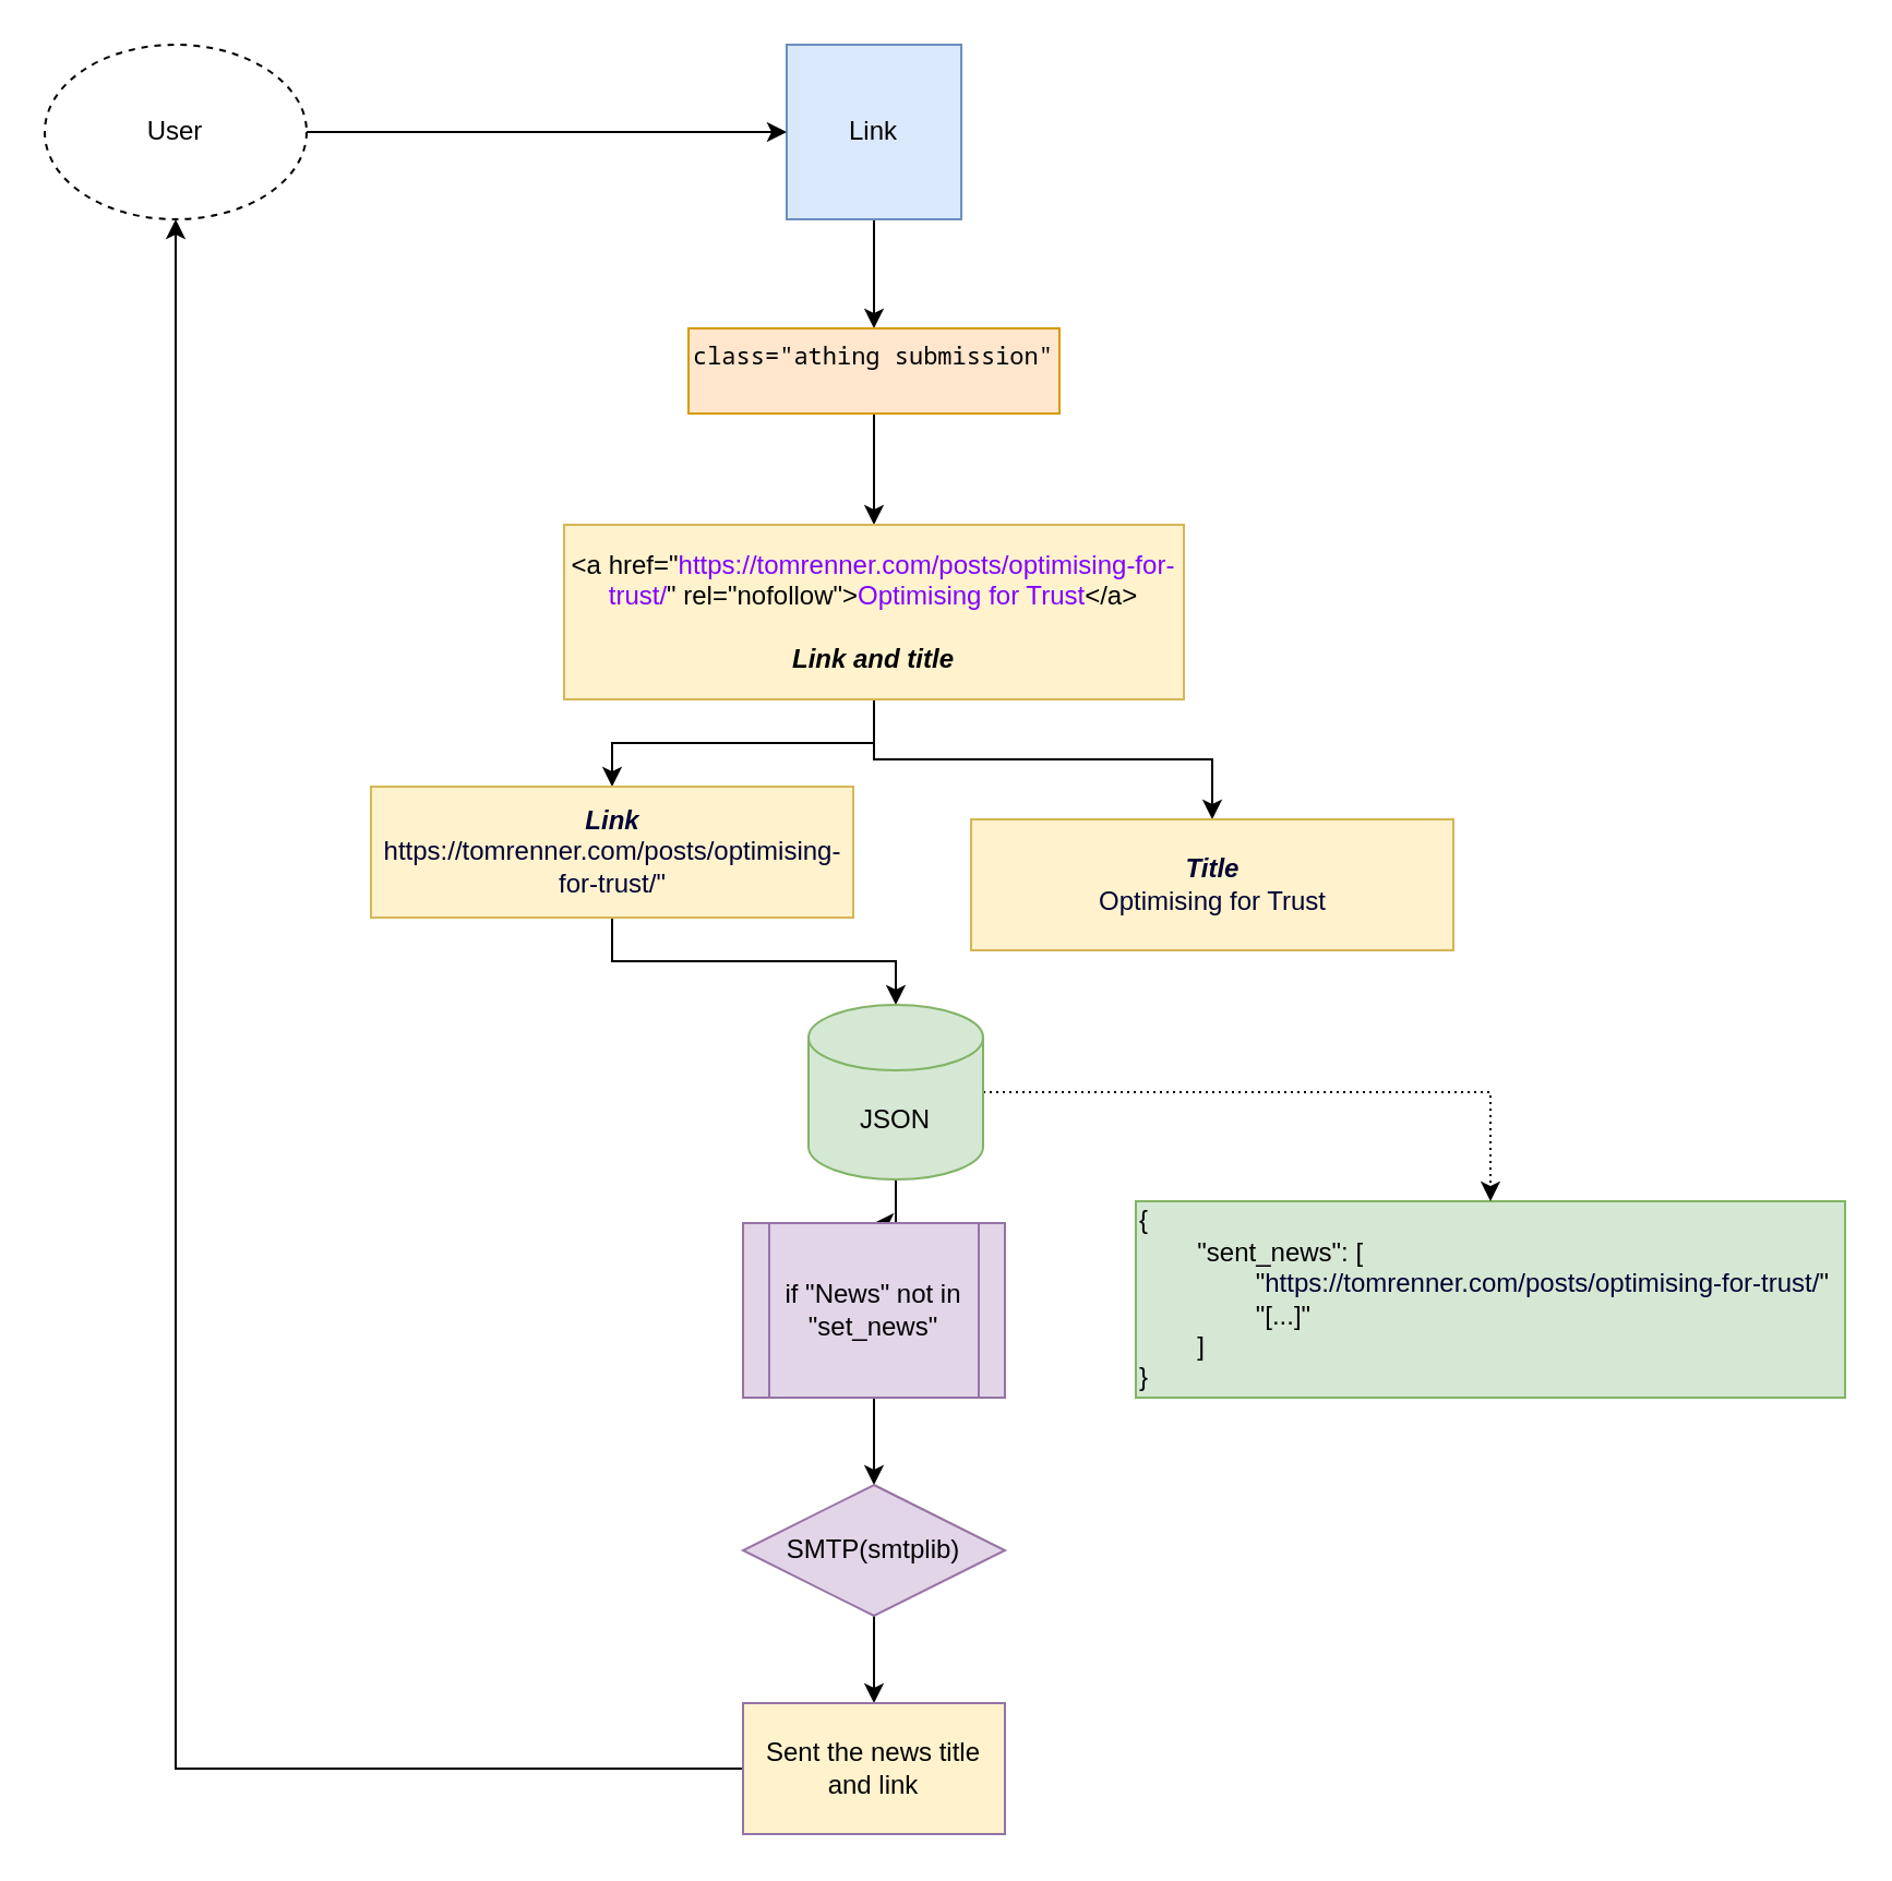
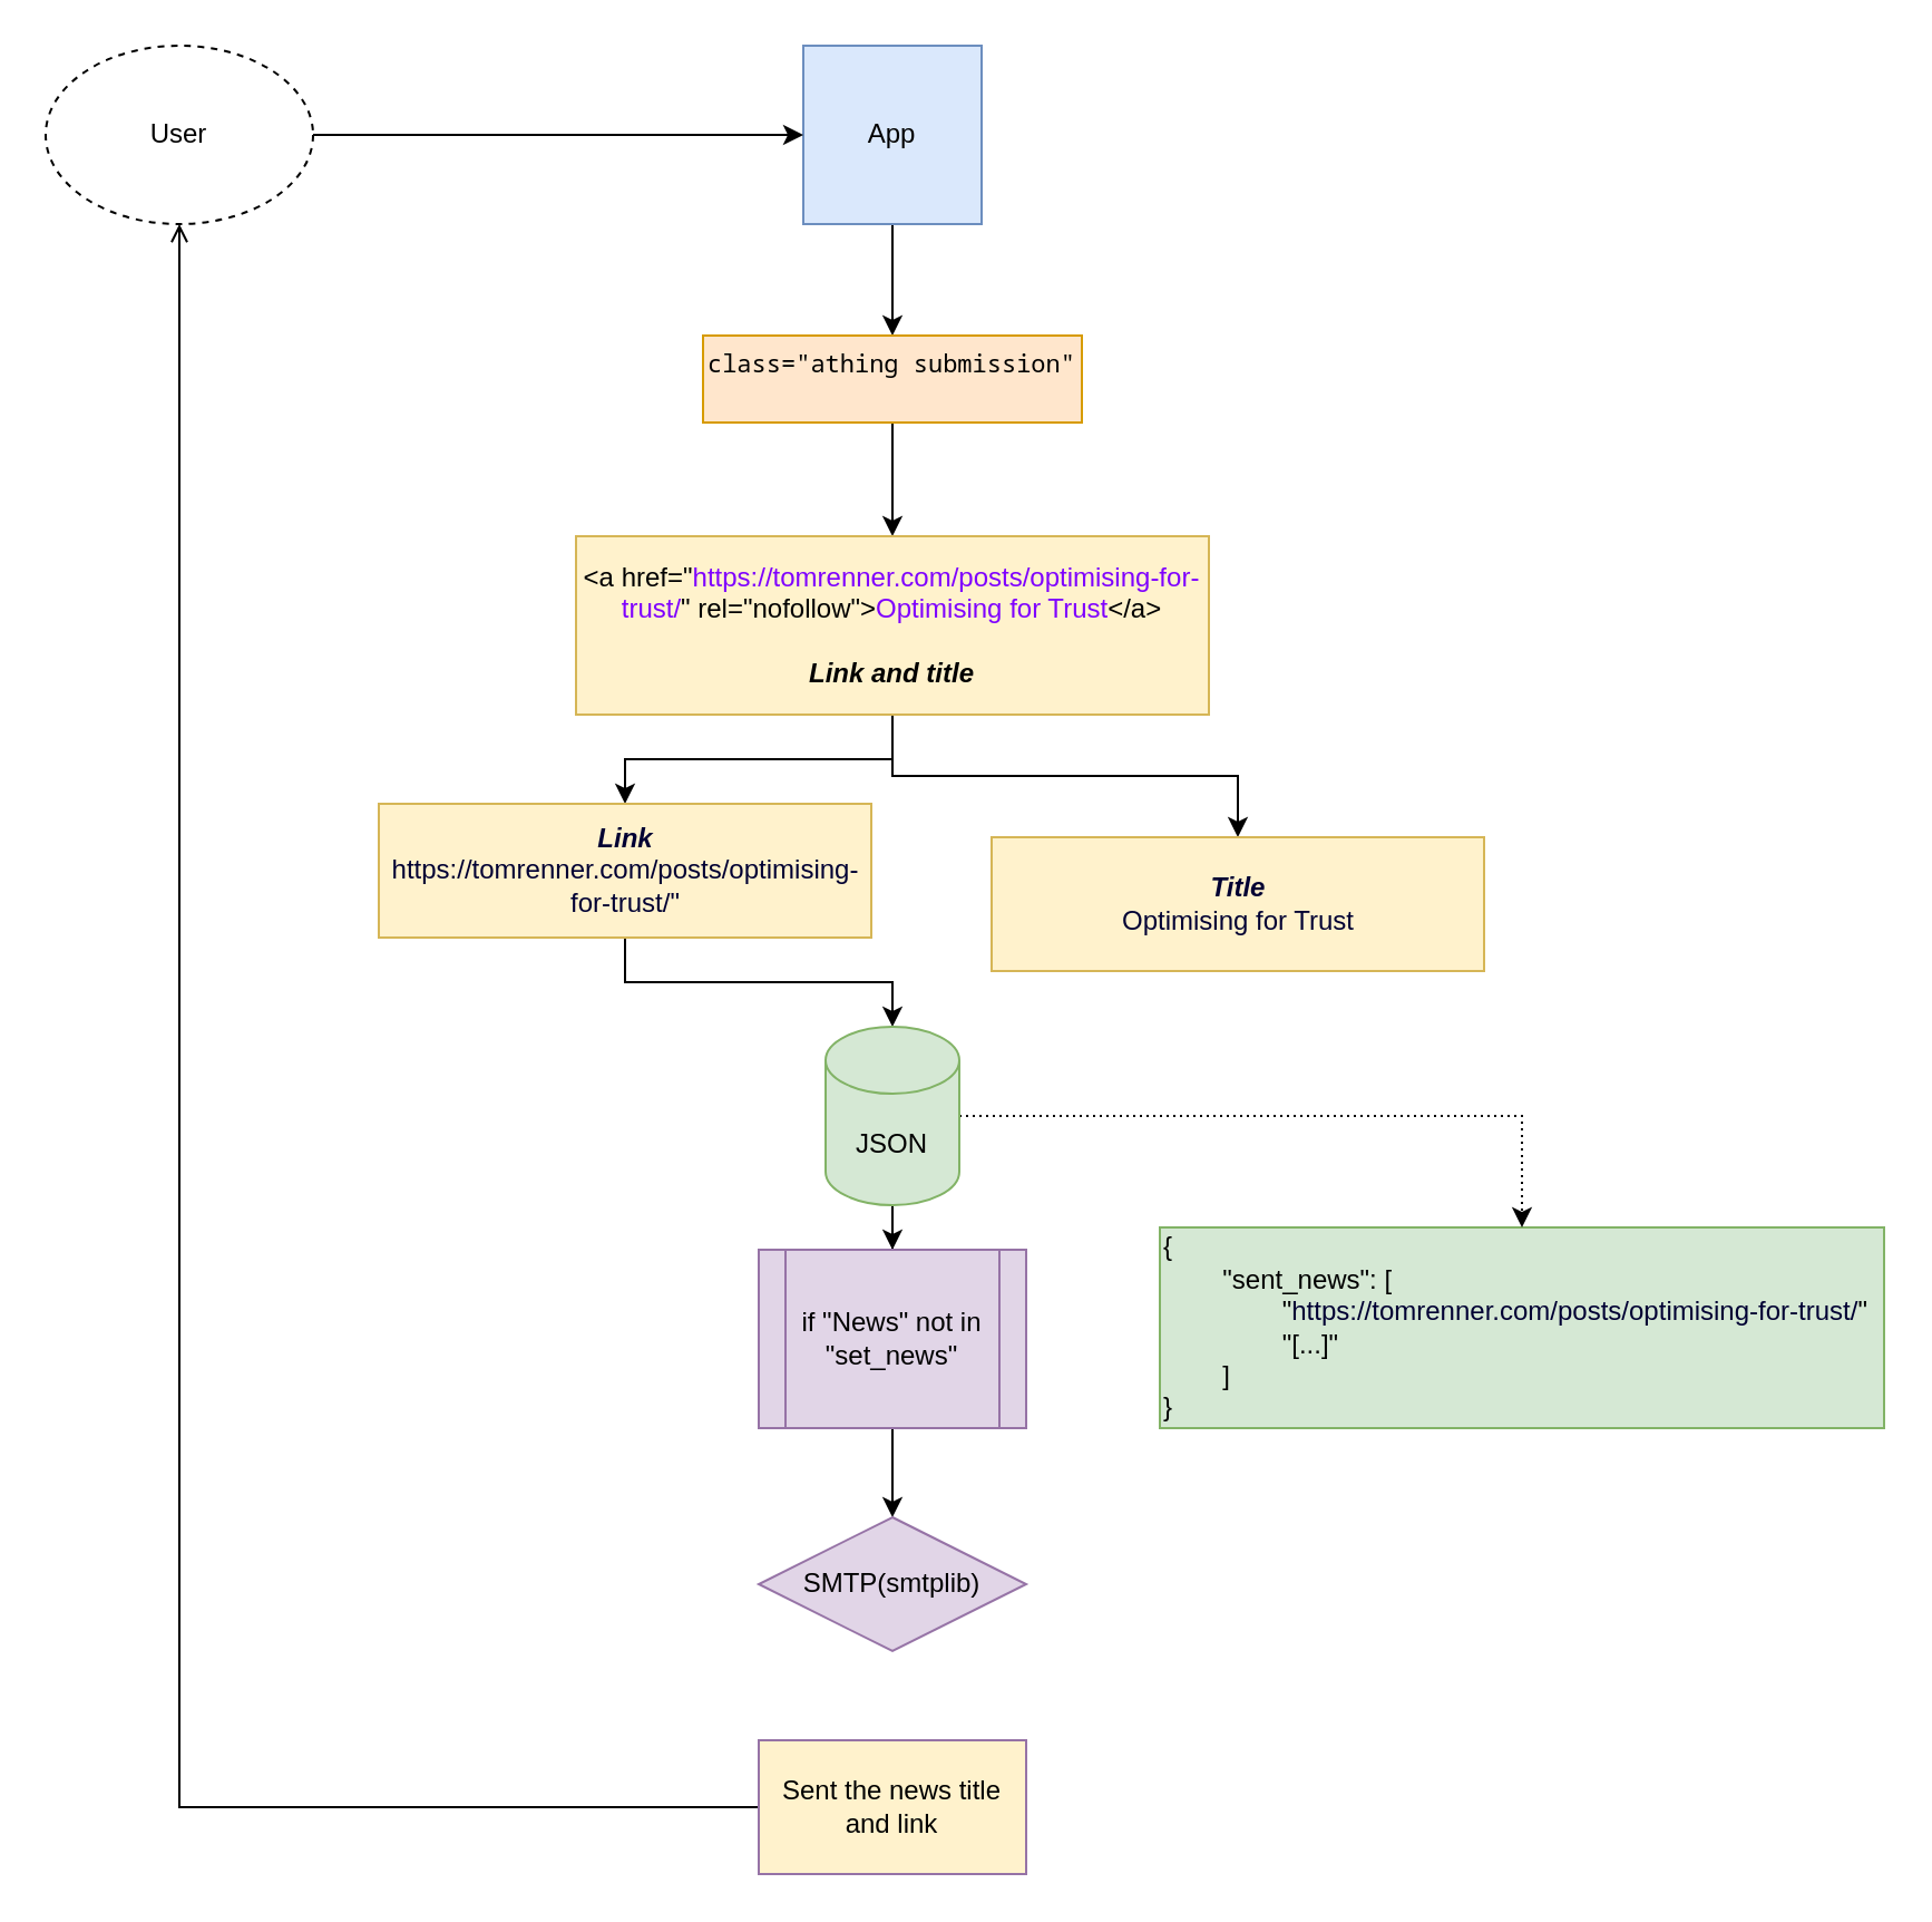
  <mxCell id="0" />
  <mxCell id="1" parent="0" />
  <mxCell id="2" style="edgeStyle=orthogonalEdgeStyle;rounded=0;orthogonalLoop=1;jettySize=auto;html=1;entryX=0.5;entryY=0;entryDx=0;entryDy=0;" parent="1" source="3" target="5" edge="1"><mxGeometry relative="1" as="geometry" /></mxCell>
- <mxCell id="3" value="Link" style="whiteSpace=wrap;html=1;aspect=fixed;fillColor=#dae8fc;strokeColor=#6c8ebf;" parent="1" vertex="1"><mxGeometry x="360" y="20" width="80" height="80" as="geometry" /></mxCell>
+ <mxCell id="3" value="App" style="whiteSpace=wrap;html=1;aspect=fixed;fillColor=#dae8fc;strokeColor=#6c8ebf;" parent="1" vertex="1"><mxGeometry x="360" y="20" width="80" height="80" as="geometry" /></mxCell>
  <mxCell id="4" value="" style="edgeStyle=orthogonalEdgeStyle;rounded=0;orthogonalLoop=1;jettySize=auto;html=1;" parent="1" source="5" target="8" edge="1"><mxGeometry relative="1" as="geometry" /></mxCell>
  <mxCell id="5" value="&lt;div&gt;&lt;span style=&quot;font-family: &amp;quot;Noto Sans Mono&amp;quot;, &amp;quot;DejaVu Sans Mono&amp;quot;, monospace; font-size: 11px; font-style: normal; font-variant-ligatures: normal; font-variant-caps: normal; font-weight: 400; letter-spacing: normal; orphans: 2; text-align: left; text-indent: 0px; text-transform: none; widows: 2; word-spacing: 0px; -webkit-text-stroke-width: 0px; white-space: pre-wrap; text-decoration-thickness: initial; text-decoration-style: initial; text-decoration-color: initial; float: none; display: inline !important;&quot;&gt;&lt;font style=&quot;color: rgb(0, 0, 0);&quot;&gt;class=&quot;&lt;/font&gt;&lt;/span&gt;&lt;span style=&quot;color: light-dark(rgb(0, 0, 0), rgb(237, 237, 237)); font-family: &amp;quot;Noto Sans Mono&amp;quot;, &amp;quot;DejaVu Sans Mono&amp;quot;, monospace; font-size: 11px; text-align: left; white-space-collapse: preserve; background-color: transparent;&quot;&gt;athing submission&quot;&lt;/span&gt;&lt;/div&gt;&lt;div&gt;&lt;br&gt;&lt;/div&gt;" style="rounded=0;whiteSpace=wrap;html=1;fillColor=#ffe6cc;strokeColor=#d79b00;" parent="1" vertex="1"><mxGeometry x="315" y="150" width="170" height="39" as="geometry" /></mxCell>
  <mxCell id="6" style="edgeStyle=orthogonalEdgeStyle;rounded=0;orthogonalLoop=1;jettySize=auto;html=1;exitX=0.5;exitY=1;exitDx=0;exitDy=0;entryX=0.5;entryY=0;entryDx=0;entryDy=0;" parent="1" source="8" target="10" edge="1"><mxGeometry relative="1" as="geometry" /></mxCell>
  <mxCell id="7" style="edgeStyle=orthogonalEdgeStyle;rounded=0;orthogonalLoop=1;jettySize=auto;html=1;exitX=0.5;exitY=1;exitDx=0;exitDy=0;entryX=0.5;entryY=0;entryDx=0;entryDy=0;" parent="1" source="8" target="11" edge="1"><mxGeometry relative="1" as="geometry" /></mxCell>
  <mxCell id="8" value="&lt;div&gt;&amp;lt;a href=&quot;&lt;font style=&quot;color: rgb(127, 0, 255);&quot;&gt;https://tomrenner.com/posts/optimising-for-trust/&lt;/font&gt;&quot; rel=&quot;nofollow&quot;&amp;gt;&lt;font style=&quot;color: rgb(127, 0, 255);&quot;&gt;Optimising for Trust&lt;/font&gt;&amp;lt;/a&amp;gt;&lt;/div&gt;&lt;div&gt;&lt;br&gt;&lt;b&gt;&lt;i&gt;Link and title&lt;/i&gt;&lt;/b&gt;&lt;/div&gt;" style="rounded=0;whiteSpace=wrap;html=1;fillColor=#fff2cc;strokeColor=#d6b656;" parent="1" vertex="1"><mxGeometry x="258" y="240" width="284" height="80" as="geometry" /></mxCell>
  <mxCell id="9" style="edgeStyle=orthogonalEdgeStyle;rounded=0;orthogonalLoop=1;jettySize=auto;html=1;exitX=0.5;exitY=1;exitDx=0;exitDy=0;" parent="1" source="10" target="15" edge="1"><mxGeometry relative="1" as="geometry" /></mxCell>
  <mxCell id="10" value="&lt;font style=&quot;color: rgb(0, 0, 51);&quot;&gt;&lt;font&gt;&lt;i&gt;&lt;b&gt;Link&lt;br&gt;&lt;/b&gt;&lt;/i&gt;https://tomrenner.com/posts/optimising-for-trust/&lt;/font&gt;&quot;&lt;/font&gt;" style="rounded=0;whiteSpace=wrap;html=1;fillColor=#fff2cc;strokeColor=#d6b656;" parent="1" vertex="1"><mxGeometry x="169.5" y="360" width="221" height="60" as="geometry" /></mxCell>
  <mxCell id="11" value="&lt;span&gt;&lt;font style=&quot;color: rgb(0, 0, 51);&quot;&gt;&lt;i style=&quot;&quot;&gt;&lt;b style=&quot;&quot;&gt;Title&lt;/b&gt;&lt;/i&gt;&lt;br&gt;Optimising for Trust&lt;/font&gt;&lt;/span&gt;" style="rounded=0;whiteSpace=wrap;html=1;fillColor=#fff2cc;strokeColor=#d6b656;" parent="1" vertex="1"><mxGeometry x="444.5" y="375" width="221" height="60" as="geometry" /></mxCell>
  <mxCell id="12" value="{&lt;div&gt;&lt;span style=&quot;white-space: pre;&quot;&gt;&#09;&lt;/span&gt;&quot;sent_news&quot;: [&lt;/div&gt;&lt;div&gt;&lt;span style=&quot;white-space: pre;&quot;&gt;&#09;&lt;span style=&quot;white-space: pre;&quot;&gt;&#09;&lt;/span&gt;&quot;&lt;/span&gt;&lt;font style=&quot;background-color: transparent; color: rgb(0, 0, 51); text-align: center;&quot;&gt;https://tomrenner.com/posts/optimising-for-trust/&lt;/font&gt;&lt;span style=&quot;white-space: pre; background-color: transparent; color: light-dark(rgb(0, 0, 0), rgb(255, 255, 255));&quot;&gt;&quot;&lt;/span&gt;&lt;/div&gt;&lt;div&gt;&lt;span style=&quot;white-space: pre; background-color: transparent; color: light-dark(rgb(0, 0, 0), rgb(255, 255, 255));&quot;&gt;&lt;span style=&quot;white-space: pre;&quot;&gt;&#09;&lt;/span&gt;&lt;span style=&quot;white-space: pre;&quot;&gt;&#09;&lt;/span&gt;&quot;[...]&quot;&lt;br&gt;&lt;/span&gt;&lt;/div&gt;&lt;div&gt;&lt;span style=&quot;white-space: pre;&quot;&gt;&#09;&lt;/span&gt;]&lt;br&gt;&lt;/div&gt;&lt;div&gt;}&lt;/div&gt;" style="rounded=0;whiteSpace=wrap;html=1;align=left;fillColor=#d5e8d4;strokeColor=#82b366;" parent="1" vertex="1"><mxGeometry x="520" y="550" width="325" height="90" as="geometry" /></mxCell>
  <mxCell id="13" style="edgeStyle=orthogonalEdgeStyle;rounded=0;orthogonalLoop=1;jettySize=auto;html=1;entryX=0.5;entryY=0;entryDx=0;entryDy=0;dashed=1;dashPattern=1 2;" parent="1" source="15" target="12" edge="1"><mxGeometry relative="1" as="geometry" /></mxCell>
  <mxCell id="14" style="edgeStyle=orthogonalEdgeStyle;rounded=0;orthogonalLoop=1;jettySize=auto;html=1;entryX=0.5;entryY=0;entryDx=0;entryDy=0;" parent="1" source="15" target="17" edge="1"><mxGeometry relative="1" as="geometry" /></mxCell>
- <mxCell id="15" value="JSON" style="shape=cylinder3;whiteSpace=wrap;html=1;boundedLbl=1;backgroundOutline=1;size=15;fillColor=#d5e8d4;strokeColor=#82b366;" parent="1" vertex="1"><mxGeometry x="370" y="460" width="80" height="80" as="geometry" /></mxCell>
+ <mxCell id="15" value="JSON" style="shape=cylinder3;whiteSpace=wrap;html=1;boundedLbl=1;backgroundOutline=1;size=15;fillColor=#d5e8d4;strokeColor=#82b366;" parent="1" vertex="1"><mxGeometry x="370" y="460" width="60" height="80" as="geometry" /></mxCell>
  <mxCell id="16" style="edgeStyle=orthogonalEdgeStyle;rounded=0;orthogonalLoop=1;jettySize=auto;html=1;exitX=0.5;exitY=1;exitDx=0;exitDy=0;" edge="1" parent="1" source="17" target="19"><mxGeometry relative="1" as="geometry" /></mxCell>
  <mxCell id="17" value="if &quot;News&quot; not in &quot;set_news&quot;" style="shape=process;whiteSpace=wrap;html=1;backgroundOutline=1;fillColor=#e1d5e7;strokeColor=#9673a6;" parent="1" vertex="1"><mxGeometry x="340" y="560" width="120" height="80" as="geometry" /></mxCell>
- <mxCell id="18" style="edgeStyle=orthogonalEdgeStyle;rounded=0;orthogonalLoop=1;jettySize=auto;html=1;entryX=0.5;entryY=0;entryDx=0;entryDy=0;" edge="1" parent="1" source="19" target="23"><mxGeometry relative="1" as="geometry" /></mxCell>
  <mxCell id="19" value="&lt;div&gt;&lt;span style=&quot;background-color: transparent; color: light-dark(rgb(0, 0, 0), rgb(255, 255, 255));&quot;&gt;SMTP(smtplib)&lt;/span&gt;&lt;/div&gt;" style="rhombus;whiteSpace=wrap;html=1;fillColor=#e1d5e7;strokeColor=#9673a6;" vertex="1" parent="1"><mxGeometry x="340" y="680" width="120" height="60" as="geometry" /></mxCell>
  <mxCell id="20" style="edgeStyle=orthogonalEdgeStyle;rounded=0;orthogonalLoop=1;jettySize=auto;html=1;entryX=0;entryY=0.5;entryDx=0;entryDy=0;" edge="1" parent="1" source="21" target="3"><mxGeometry relative="1" as="geometry" /></mxCell>
  <mxCell id="21" value="User" style="ellipse;whiteSpace=wrap;html=1;dashed=1;" vertex="1" parent="1"><mxGeometry x="20" y="20" width="120" height="80" as="geometry" /></mxCell>
- <mxCell id="22" style="edgeStyle=orthogonalEdgeStyle;rounded=0;orthogonalLoop=1;jettySize=auto;html=1;entryX=0.5;entryY=1;entryDx=0;entryDy=0;" edge="1" parent="1" source="23" target="21"><mxGeometry relative="1" as="geometry" /></mxCell>
+ <mxCell id="22" style="edgeStyle=orthogonalEdgeStyle;rounded=0;orthogonalLoop=1;jettySize=auto;html=1;entryX=0.5;entryY=1;entryDx=0;entryDy=0;endArrow=open;" edge="1" parent="1" source="23" target="21"><mxGeometry relative="1" as="geometry" /></mxCell>
  <mxCell id="23" value="Sent the news title and link" style="rounded=0;whiteSpace=wrap;html=1;fillColor=#fff2cc;strokeColor=#9673a6;" vertex="1" parent="1"><mxGeometry x="340" y="780" width="120" height="60" as="geometry" /></mxCell>
